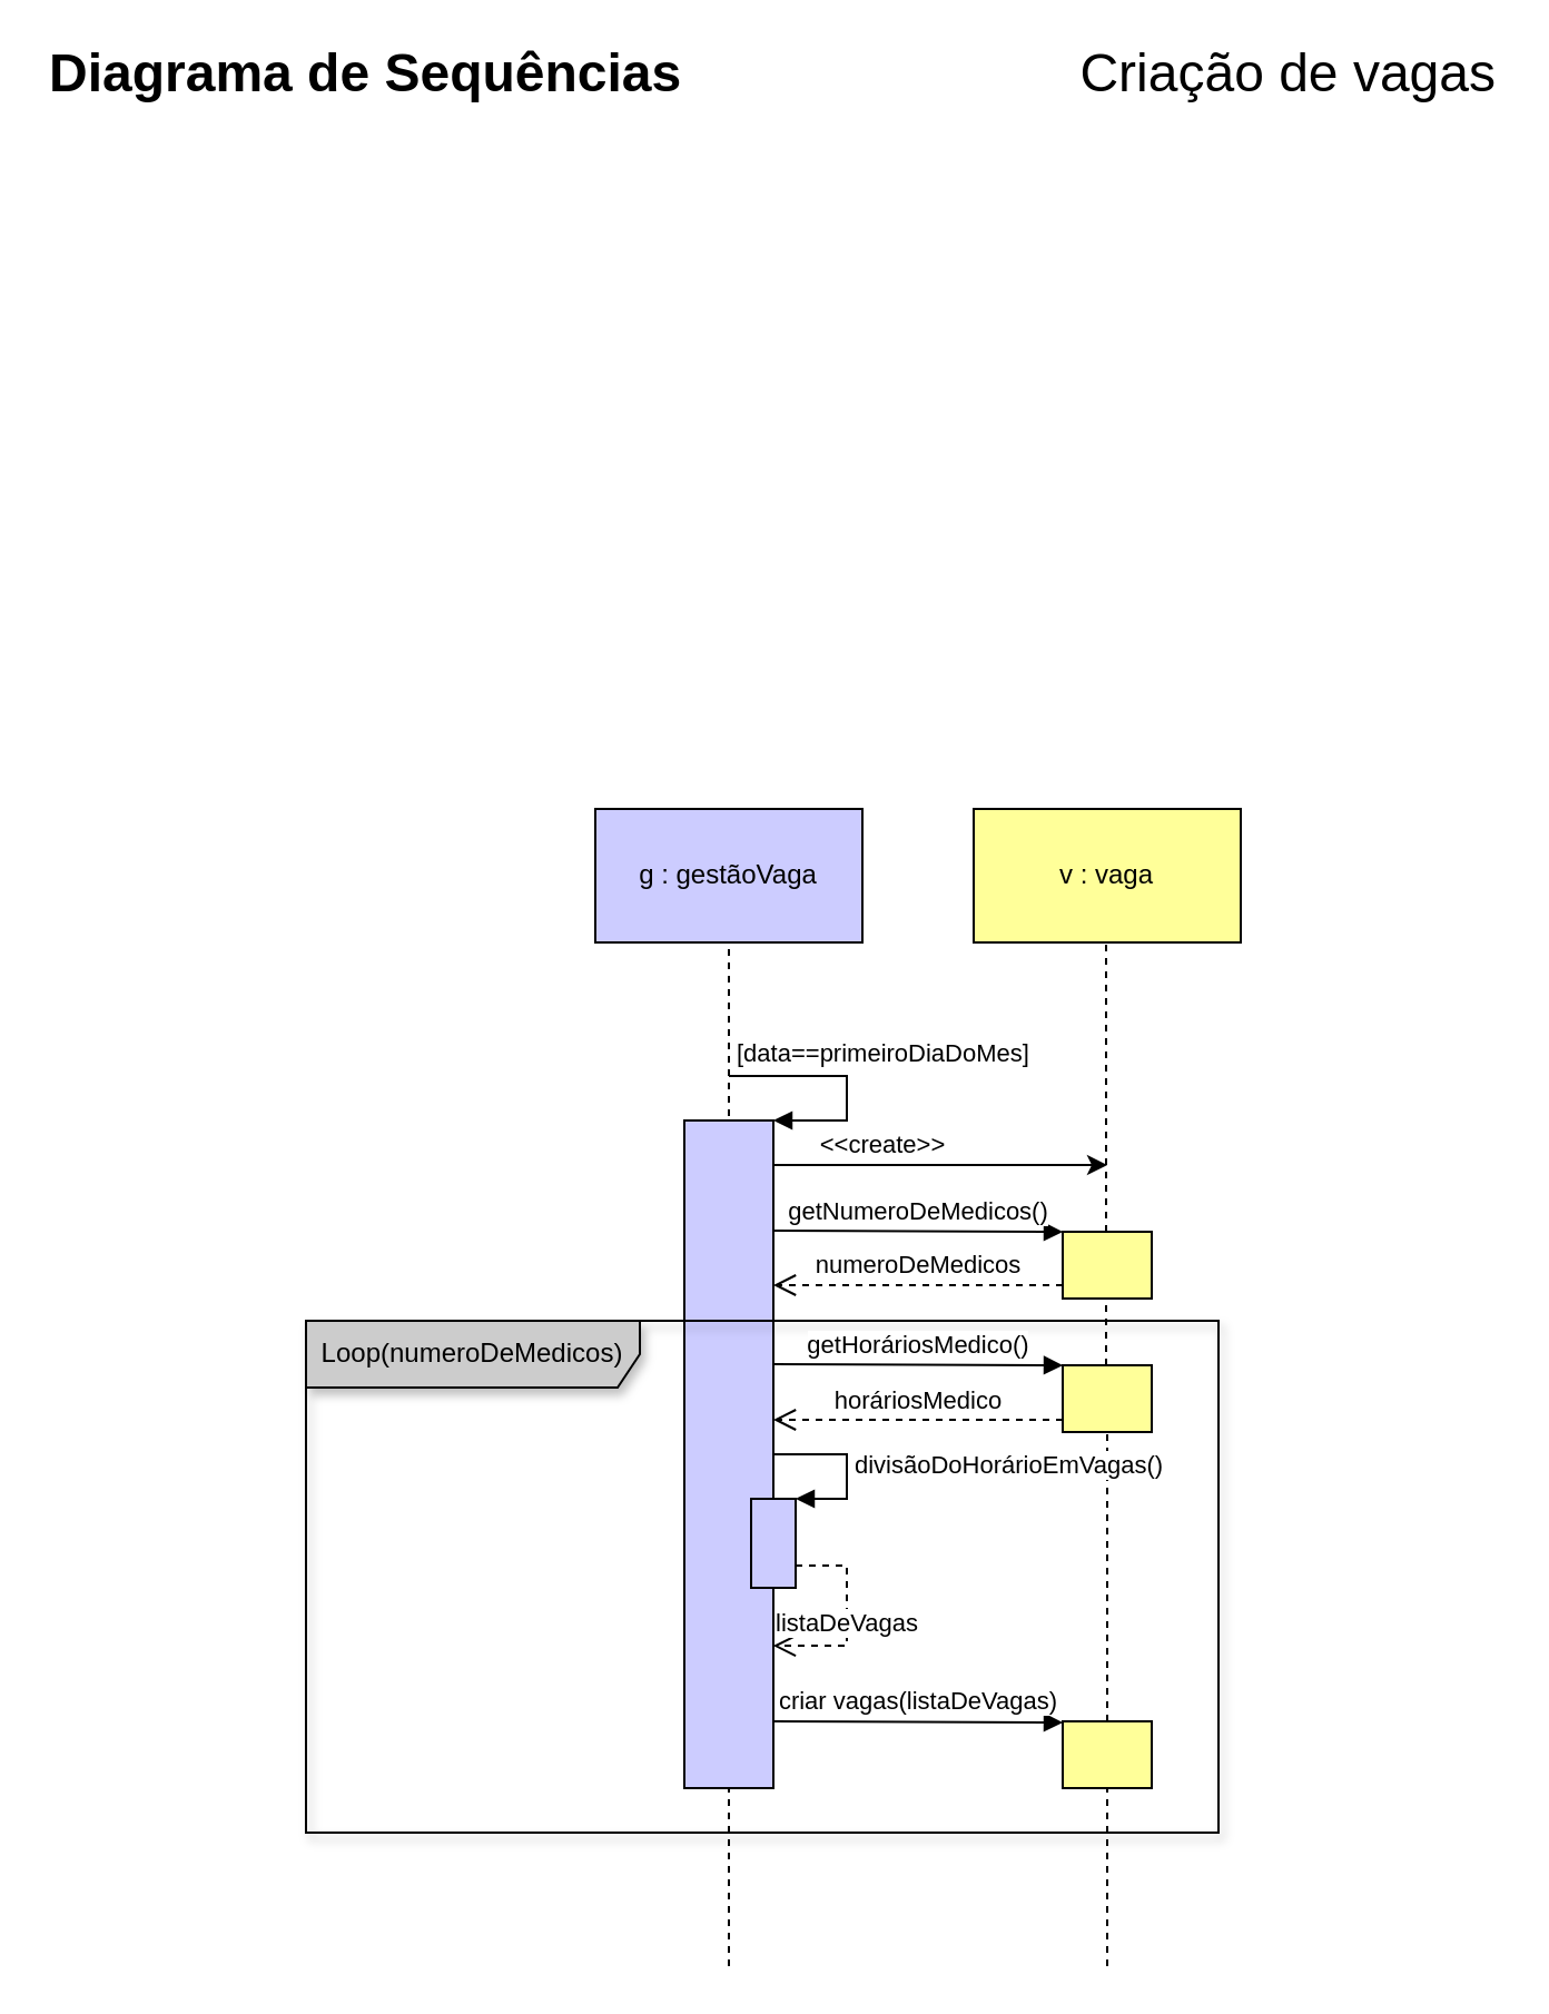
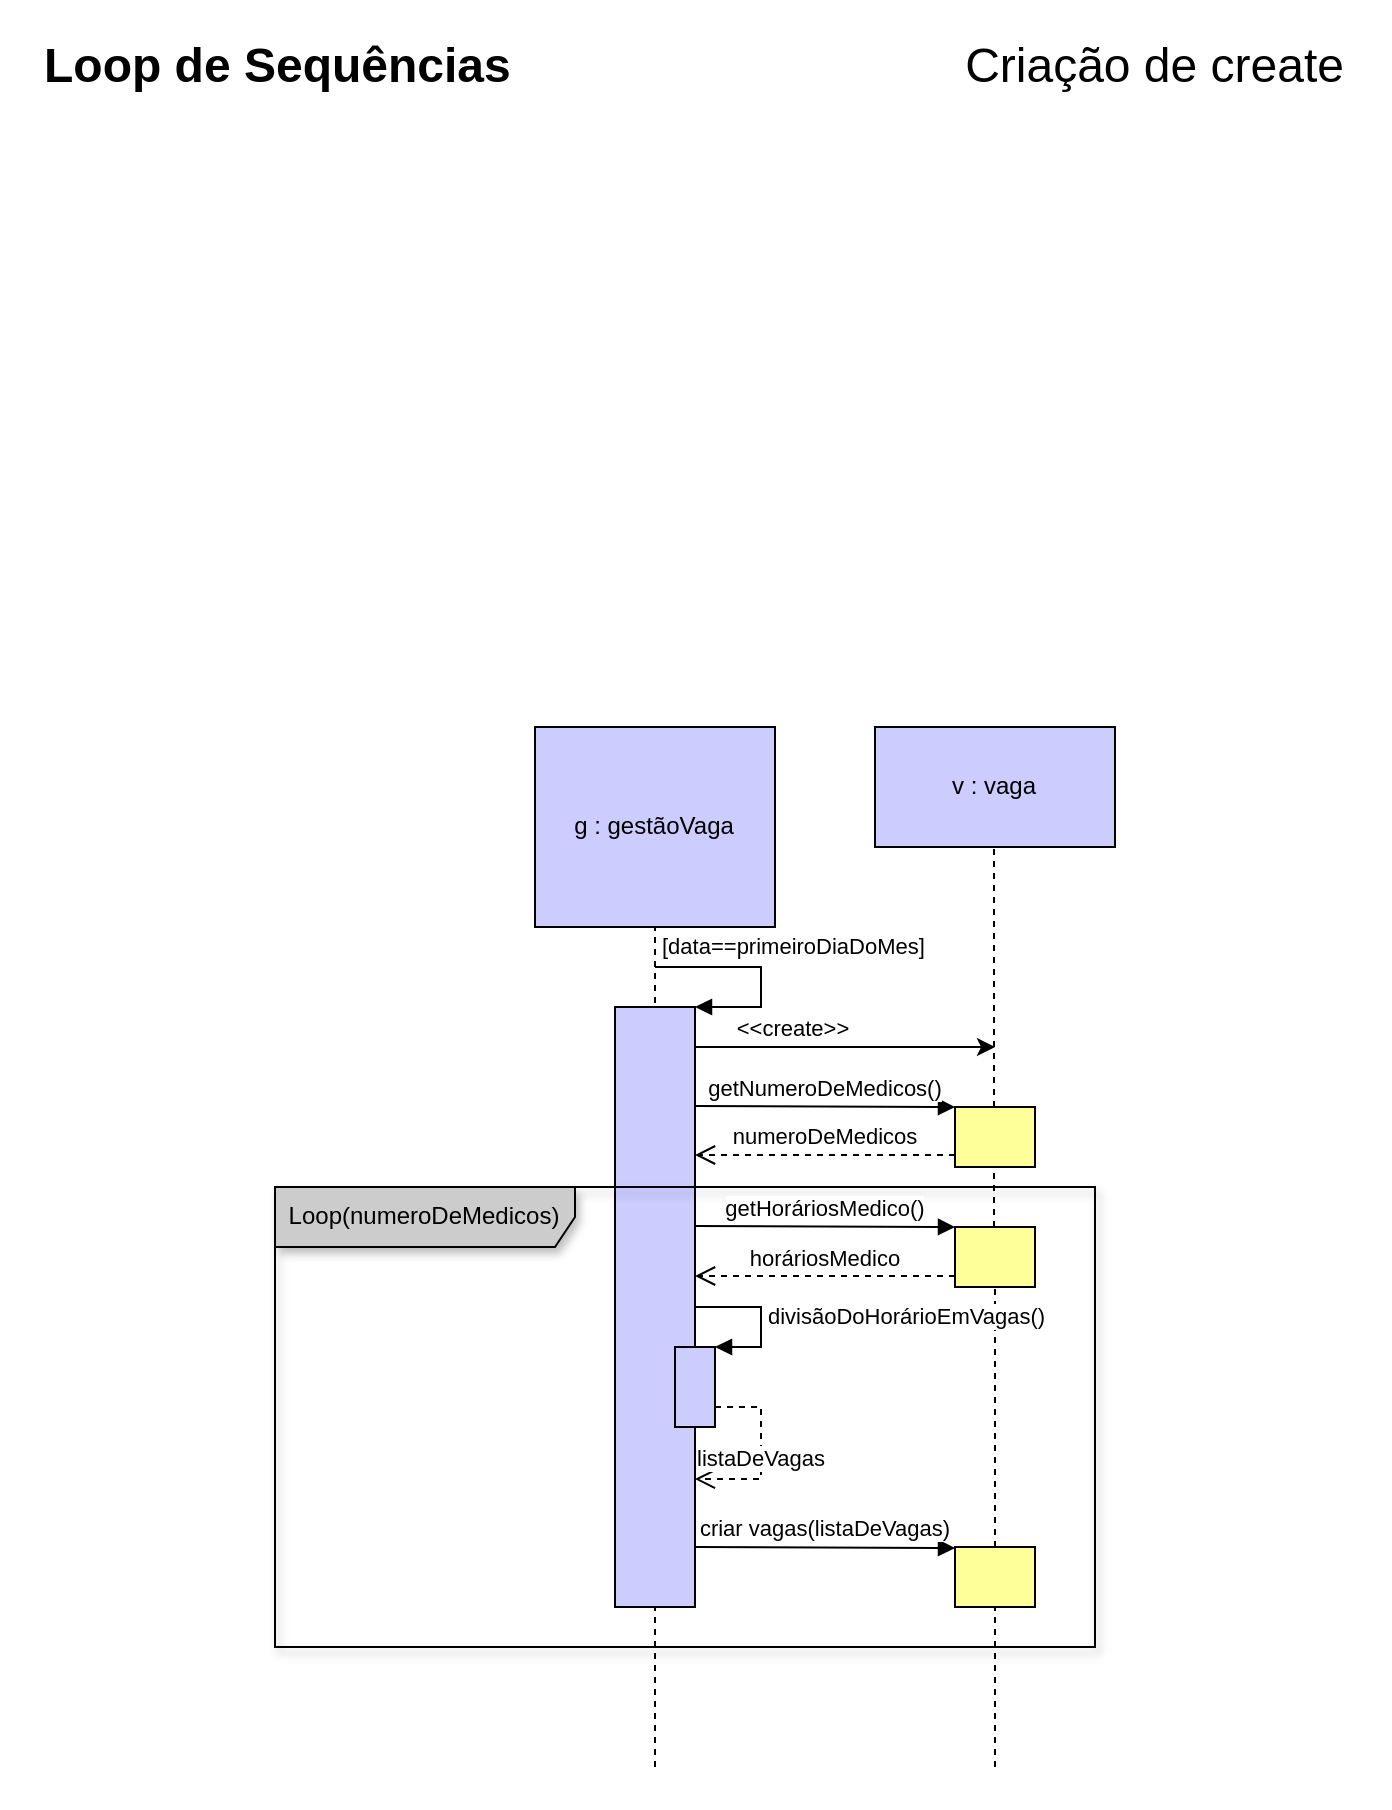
  <mxCell id="0" />
  <mxCell id="1" parent="0" />
  <mxCell id="2" value="" style="endArrow=none;dashed=1;html=1;entryX=0.5;entryY=1;entryDx=0;entryDy=0;" parent="1" target="6" edge="1"><mxGeometry width="50" height="50" relative="1" as="geometry"><mxPoint x="327" y="570" as="sourcePoint" /><mxPoint x="327" y="540" as="targetPoint" /></mxGeometry></mxCell>
  <mxCell id="3" value="" style="endArrow=none;dashed=1;html=1;entryX=0.5;entryY=1;entryDx=0;entryDy=0;" parent="1" edge="1"><mxGeometry width="50" height="50" relative="1" as="geometry"><mxPoint x="327" y="880" as="sourcePoint" /><mxPoint x="327" y="570" as="targetPoint" /></mxGeometry></mxCell>
  <mxCell id="4" value="" style="html=1;points=[];perimeter=orthogonalPerimeter;fillColor=#CCCCFF;" parent="1" vertex="1"><mxGeometry x="307" y="500" width="40" height="300" as="geometry" /></mxCell>
  <mxCell id="5" value="Loop(numeroDeMedicos)" style="shape=umlFrame;whiteSpace=wrap;html=1;width=150;height=30;shadow=1;fillColor=#CCCCCC;" parent="1" vertex="1"><mxGeometry x="137" y="590" width="410" height="230" as="geometry" /></mxCell>
- <mxCell id="6" value="g : gestãoVaga" style="rounded=0;whiteSpace=wrap;html=1;fillColor=#CCCCFF;" parent="1" vertex="1"><mxGeometry x="267" y="360" width="120" height="60" as="geometry" /></mxCell>
- <mxCell id="7" value="v : vaga" style="rounded=0;whiteSpace=wrap;html=1;fillColor=#FFFF99;" parent="1" vertex="1"><mxGeometry x="437" y="360" width="120" height="60" as="geometry" /></mxCell>
+ <mxCell id="6" value="g : gestãoVaga" style="rounded=0;whiteSpace=wrap;html=1;fillColor=#CCCCFF;" parent="1" vertex="1"><mxGeometry x="267" y="360" width="120" height="100" as="geometry" /></mxCell>
+ <mxCell id="7" value="v : vaga" style="rounded=0;whiteSpace=wrap;html=1;fillColor=#ccccff;" parent="1" vertex="1"><mxGeometry x="437" y="360" width="120" height="60" as="geometry" /></mxCell>
  <mxCell id="8" value="" style="endArrow=none;dashed=1;html=1;entryX=0.5;entryY=1;entryDx=0;entryDy=0;" parent="1" source="13" edge="1"><mxGeometry width="50" height="50" relative="1" as="geometry"><mxPoint x="497" y="1798" as="sourcePoint" /><mxPoint x="496.5" y="420" as="targetPoint" /></mxGeometry></mxCell>
  <mxCell id="9" value="[data==primeiroDiaDoMes]" style="edgeStyle=orthogonalEdgeStyle;html=1;align=left;spacingLeft=2;endArrow=block;rounded=0;entryX=1;entryY=0;" parent="1" target="4" edge="1"><mxGeometry x="-1" y="10" relative="1" as="geometry"><mxPoint x="327" y="480" as="sourcePoint" /><Array as="points"><mxPoint x="380" y="480" /><mxPoint x="380" y="500" /></Array><mxPoint as="offset" /></mxGeometry></mxCell>
  <mxCell id="10" value="getHoráriosMedico()" style="html=1;verticalAlign=bottom;endArrow=block;" parent="1" edge="1"><mxGeometry width="80" relative="1" as="geometry"><mxPoint x="347" y="609.5" as="sourcePoint" /><mxPoint x="477" y="610" as="targetPoint" /></mxGeometry></mxCell>
  <mxCell id="11" value="" style="endArrow=classic;html=1;" parent="1" edge="1"><mxGeometry width="50" height="50" relative="1" as="geometry"><mxPoint x="347" y="520" as="sourcePoint" /><mxPoint x="497" y="520" as="targetPoint" /><Array as="points"><mxPoint x="387" y="520" /></Array></mxGeometry></mxCell>
  <mxCell id="12" value="&amp;lt;&amp;lt;create&amp;gt;&amp;gt;" style="edgeLabel;html=1;align=center;verticalAlign=middle;resizable=0;points=[];" parent="11" vertex="1" connectable="0"><mxGeometry x="-0.45" y="-2" relative="1" as="geometry"><mxPoint x="7" y="-12" as="offset" /></mxGeometry></mxCell>
  <mxCell id="13" value="" style="html=1;points=[];perimeter=orthogonalPerimeter;fillColor=#FFFF99;" parent="1" vertex="1"><mxGeometry x="477" y="610" width="40" height="30" as="geometry" /></mxCell>
  <mxCell id="14" value="" style="endArrow=none;dashed=1;html=1;entryX=0.5;entryY=1;entryDx=0;entryDy=0;" parent="1" source="22" target="13" edge="1"><mxGeometry width="50" height="50" relative="1" as="geometry"><mxPoint x="497" y="1798" as="sourcePoint" /><mxPoint x="496.5" y="420" as="targetPoint" /></mxGeometry></mxCell>
  <mxCell id="15" value="horáriosMedico" style="html=1;verticalAlign=bottom;endArrow=open;dashed=1;endSize=8;" parent="1" edge="1"><mxGeometry relative="1" as="geometry"><mxPoint x="477" y="634.5" as="sourcePoint" /><mxPoint x="347" y="634.5" as="targetPoint" /></mxGeometry></mxCell>
  <mxCell id="16" value="getNumeroDeMedicos()" style="html=1;verticalAlign=bottom;endArrow=block;" parent="1" edge="1"><mxGeometry width="80" relative="1" as="geometry"><mxPoint x="347" y="549.5" as="sourcePoint" /><mxPoint x="477" y="550" as="targetPoint" /></mxGeometry></mxCell>
  <mxCell id="17" value="" style="html=1;points=[];perimeter=orthogonalPerimeter;fillColor=#FFFF99;" parent="1" vertex="1"><mxGeometry x="477" y="550" width="40" height="30" as="geometry" /></mxCell>
  <mxCell id="18" value="numeroDeMedicos" style="html=1;verticalAlign=bottom;endArrow=open;dashed=1;endSize=8;" parent="1" edge="1"><mxGeometry relative="1" as="geometry"><mxPoint x="477" y="574" as="sourcePoint" /><mxPoint x="347" y="574" as="targetPoint" /></mxGeometry></mxCell>
  <mxCell id="19" value="divisãoDoHorárioEmVagas()" style="edgeStyle=orthogonalEdgeStyle;html=1;align=left;spacingLeft=2;endArrow=block;rounded=0;entryX=1;entryY=0;" parent="1" target="24" edge="1"><mxGeometry relative="1" as="geometry"><mxPoint x="347" y="650" as="sourcePoint" /><Array as="points"><mxPoint x="380" y="650" /><mxPoint x="380" y="670" /></Array></mxGeometry></mxCell>
  <mxCell id="20" value="listaDeVagas" style="html=1;verticalAlign=bottom;endArrow=open;dashed=1;endSize=8;exitX=1;exitY=0.75;exitDx=0;exitDy=0;exitPerimeter=0;rounded=0;entryX=0.512;entryY=0.635;entryDx=0;entryDy=0;entryPerimeter=0;" parent="1" source="24" target="5" edge="1"><mxGeometry x="0.25" relative="1" as="geometry"><mxPoint x="407" y="730" as="sourcePoint" /><mxPoint x="357" y="736" as="targetPoint" /><Array as="points"><mxPoint x="380" y="700" /><mxPoint x="380" y="736" /></Array><mxPoint as="offset" /></mxGeometry></mxCell>
  <mxCell id="21" value="criar vagas(listaDeVagas)" style="html=1;verticalAlign=bottom;endArrow=block;" parent="1" edge="1"><mxGeometry width="80" relative="1" as="geometry"><mxPoint x="347" y="770" as="sourcePoint" /><mxPoint x="477" y="770.5" as="targetPoint" /></mxGeometry></mxCell>
  <mxCell id="22" value="" style="html=1;points=[];perimeter=orthogonalPerimeter;fillColor=#FFFF99;" parent="1" vertex="1"><mxGeometry x="477" y="770" width="40" height="30" as="geometry" /></mxCell>
  <mxCell id="23" value="" style="endArrow=none;dashed=1;html=1;entryX=0.5;entryY=1;entryDx=0;entryDy=0;" parent="1" target="22" edge="1"><mxGeometry width="50" height="50" relative="1" as="geometry"><mxPoint x="497" y="880" as="sourcePoint" /><mxPoint x="497" y="640" as="targetPoint" /></mxGeometry></mxCell>
  <mxCell id="24" value="" style="html=1;points=[];perimeter=orthogonalPerimeter;fillColor=#CCCCFF;" parent="1" vertex="1"><mxGeometry x="337" y="670" width="20" height="40" as="geometry" /></mxCell>
  <mxCell id="25" value="" style="group" parent="1" vertex="1" connectable="0"><mxGeometry x="20" y="20" width="654" height="20" as="geometry" /></mxCell>
- <mxCell id="26" value="&lt;h6&gt;&lt;font style=&quot;font-size: 24px&quot;&gt;Diagrama de Sequências&lt;/font&gt;&lt;/h6&gt;" style="text;html=1;strokeColor=none;fillColor=none;align=left;verticalAlign=middle;whiteSpace=wrap;rounded=0;" parent="25" vertex="1"><mxGeometry width="320" height="20" as="geometry" /></mxCell>
- <mxCell id="27" value="&lt;p&gt;&lt;font style=&quot;font-size: 24px&quot;&gt;Criação de vagas&lt;/font&gt;&lt;/p&gt;" style="text;html=1;strokeColor=none;fillColor=none;align=right;verticalAlign=middle;whiteSpace=wrap;rounded=0;" parent="25" vertex="1"><mxGeometry x="290" width="364" height="20" as="geometry" /></mxCell>
+ <mxCell id="26" value="&lt;h6&gt;&lt;font style=&quot;font-size: 24px&quot;&gt;Loop de Sequências&lt;/font&gt;&lt;/h6&gt;" style="text;html=1;strokeColor=none;fillColor=none;align=left;verticalAlign=middle;whiteSpace=wrap;rounded=0;" parent="25" vertex="1"><mxGeometry width="320" height="20" as="geometry" /></mxCell>
+ <mxCell id="27" value="&lt;p&gt;&lt;font style=&quot;font-size: 24px&quot;&gt;Criação de create&lt;/font&gt;&lt;/p&gt;" style="text;html=1;strokeColor=none;fillColor=none;align=right;verticalAlign=middle;whiteSpace=wrap;rounded=0;" parent="25" vertex="1"><mxGeometry x="290" width="364" height="20" as="geometry" /></mxCell>
